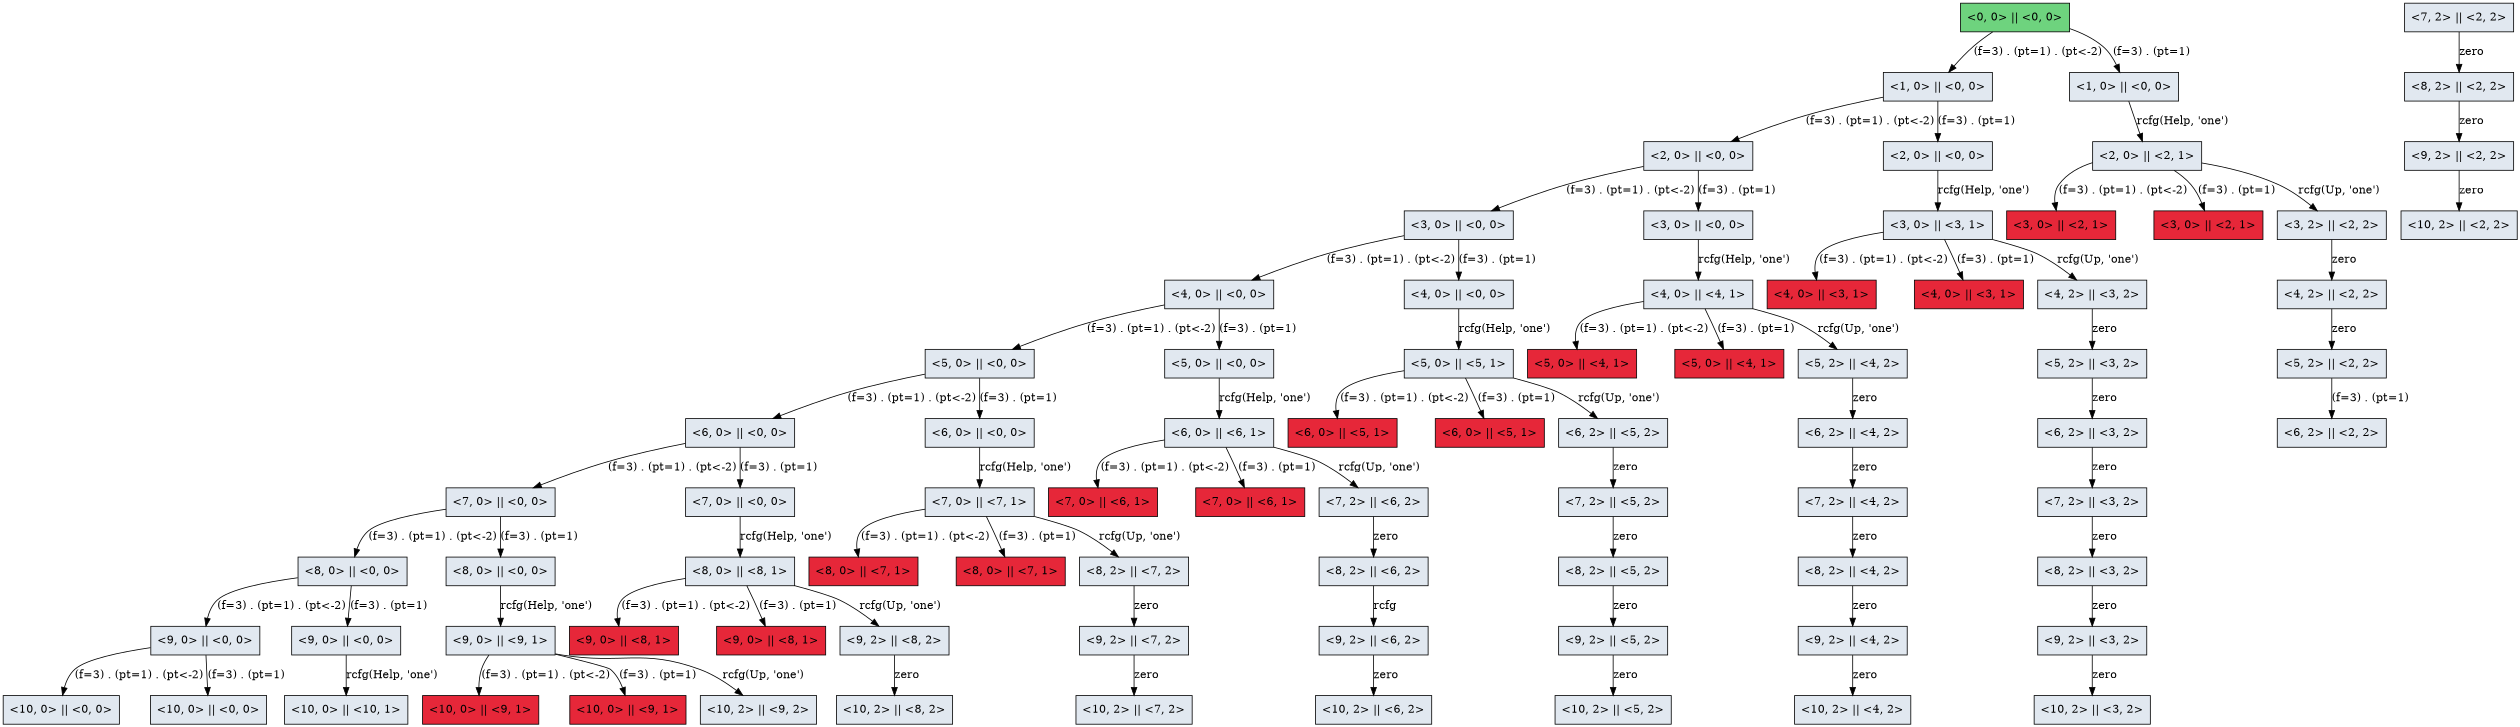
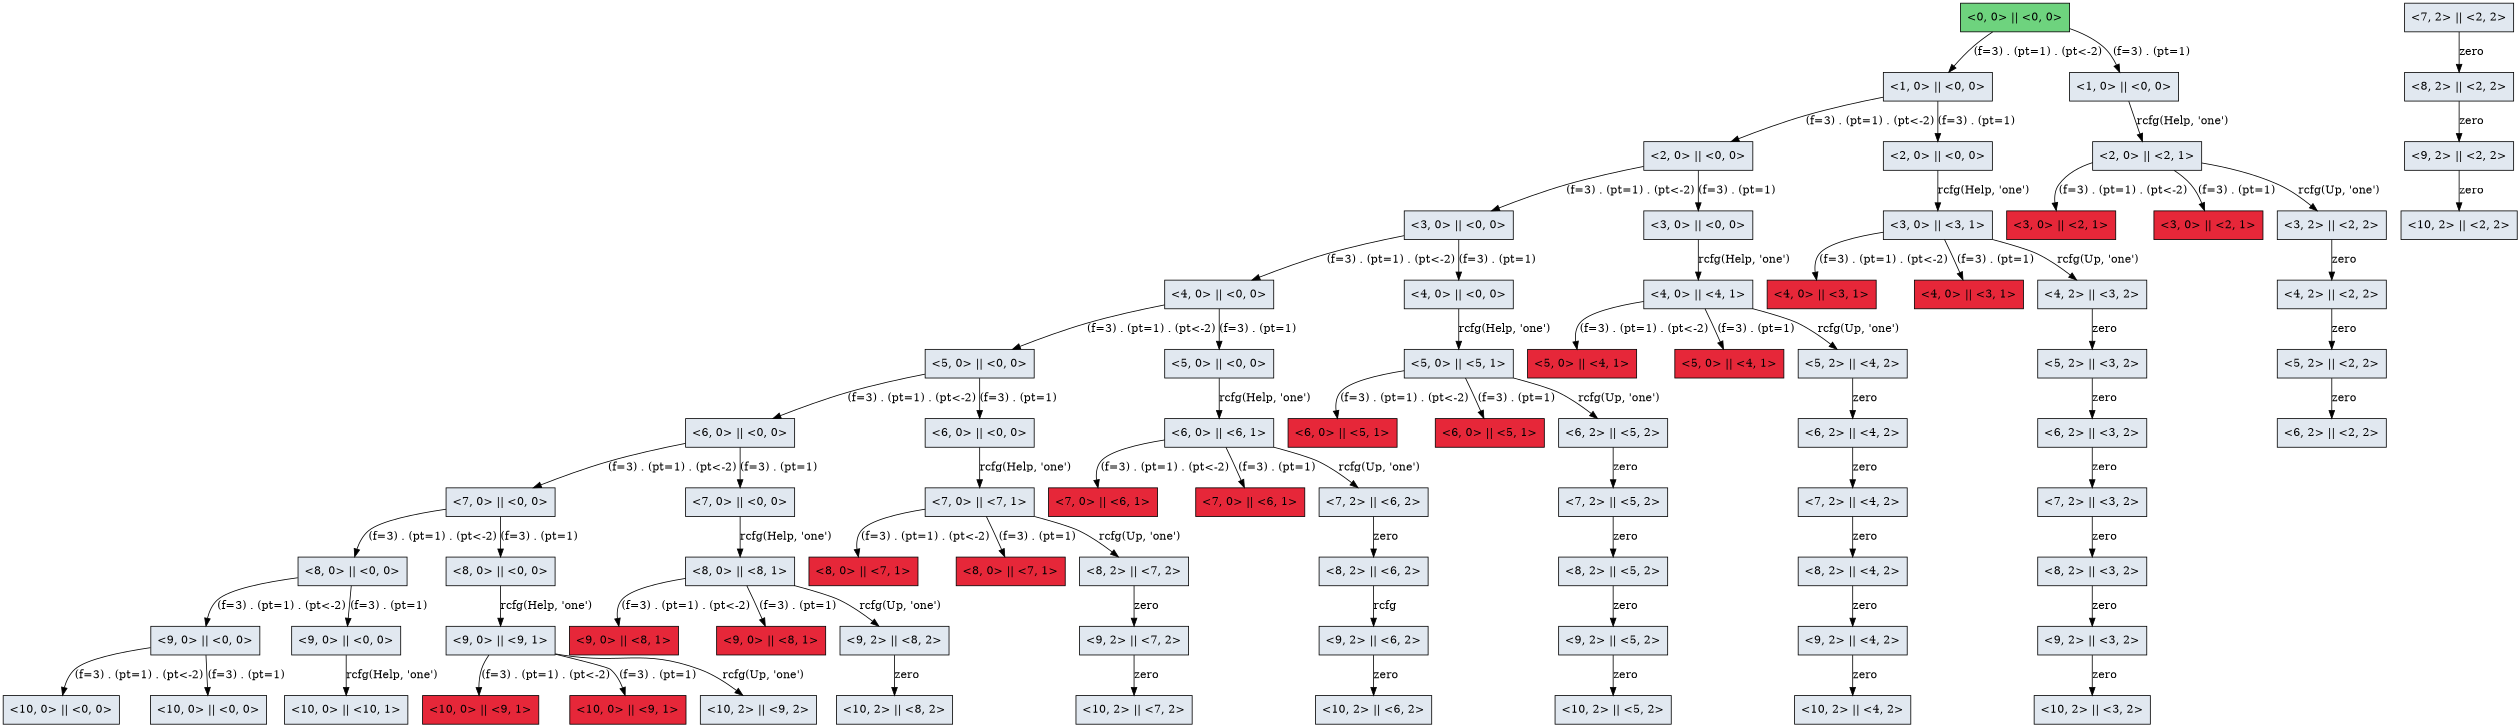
  digraph {
    node [fillcolor="#e1e8f0" shape=rectangle style=filled]
    n1 [fillcolor="#6ed37e" label="<0, 0> || <0, 0>"]
    n2 [label="<1, 0> || <0, 0>"]
    n3 [label="<1, 0> || <0, 0>"]
    n4 [label="<2, 0> || <0, 0>"]
    n5 [label="<2, 0> || <0, 0>"]
    n6 [label="<2, 0> || <2, 1>"]
    n7 [label="<3, 0> || <0, 0>"]
    n8 [label="<3, 0> || <0, 0>"]
    n9 [label="<3, 0> || <3, 1>"]
    n10 [label="<4, 0> || <0, 0>"]
    n11 [label="<4, 0> || <0, 0>"]
    n12 [label="<4, 0> || <4, 1>"]
    n13 [label="<5, 0> || <0, 0>"]
    n14 [label="<5, 0> || <0, 0>"]
    n15 [label="<5, 0> || <5, 1>"]
    n16 [label="<6, 0> || <0, 0>"]
    n17 [label="<6, 0> || <0, 0>"]
    n18 [label="<6, 0> || <6, 1>"]
    n19 [label="<7, 0> || <0, 0>"]
    n20 [label="<7, 0> || <0, 0>"]
    n21 [label="<7, 0> || <7, 1>"]
    n22 [label="<8, 0> || <0, 0>"]
    n23 [label="<8, 0> || <0, 0>"]
    n24 [label="<8, 0> || <8, 1>"]
    n25 [label="<9, 0> || <0, 0>"]
    n26 [label="<9, 0> || <0, 0>"]
    n27 [label="<9, 0> || <9, 1>"]
    n28 [label="<10, 0> || <0, 0>"]
    n29 [label="<10, 0> || <0, 0>"]
    n30 [label="<10, 0> || <10, 1>"]
    n31 [fillcolor="#e62739" label="<10, 0> || <9, 1>"]
    n32 [fillcolor="#e62739" label="<10, 0> || <9, 1>"]
    n33 [label="<10, 2> || <9, 2>"]
    n34 [fillcolor="#e62739" label="<9, 0> || <8, 1>"]
    n35 [fillcolor="#e62739" label="<9, 0> || <8, 1>"]
    n36 [label="<9, 2> || <8, 2>"]
    n37 [label="<10, 2> || <8, 2>"]
    n38 [fillcolor="#e62739" label="<8, 0> || <7, 1>"]
    n39 [fillcolor="#e62739" label="<8, 0> || <7, 1>"]
    n40 [label="<8, 2> || <7, 2>"]
    n41 [label="<9, 2> || <7, 2>"]
    n42 [label="<10, 2> || <7, 2>"]
    n43 [fillcolor="#e62739" label="<7, 0> || <6, 1>"]
    n44 [fillcolor="#e62739" label="<7, 0> || <6, 1>"]
    n45 [label="<7, 2> || <6, 2>"]
    n46 [label="<8, 2> || <6, 2>"]
    n47 [label="<9, 2> || <6, 2>"]
    n48 [label="<10, 2> || <6, 2>"]
    n49 [fillcolor="#e62739" label="<6, 0> || <5, 1>"]
    n50 [fillcolor="#e62739" label="<6, 0> || <5, 1>"]
    n51 [label="<6, 2> || <5, 2>"]
    n52 [label="<7, 2> || <5, 2>"]
    n53 [label="<8, 2> || <5, 2>"]
    n54 [label="<9, 2> || <5, 2>"]
    n55 [label="<10, 2> || <5, 2>"]
    n56 [fillcolor="#e62739" label="<5, 0> || <4, 1>"]
    n57 [fillcolor="#e62739" label="<5, 0> || <4, 1>"]
    n58 [label="<5, 2> || <4, 2>"]
    n59 [label="<6, 2> || <4, 2>"]
    n60 [label="<7, 2> || <4, 2>"]
    n61 [label="<8, 2> || <4, 2>"]
    n62 [label="<9, 2> || <4, 2>"]
    n63 [label="<10, 2> || <4, 2>"]
    n64 [fillcolor="#e62739" label="<4, 0> || <3, 1>"]
    n65 [fillcolor="#e62739" label="<4, 0> || <3, 1>"]
    n66 [label="<4, 2> || <3, 2>"]
    n67 [label="<5, 2> || <3, 2>"]
    n68 [label="<6, 2> || <3, 2>"]
    n69 [label="<7, 2> || <3, 2>"]
    n70 [label="<8, 2> || <3, 2>"]
    n71 [label="<9, 2> || <3, 2>"]
    n72 [label="<10, 2> || <3, 2>"]
    n73 [fillcolor="#e62739" label="<3, 0> || <2, 1>"]
    n74 [fillcolor="#e62739" label="<3, 0> || <2, 1>"]
    n75 [label="<3, 2> || <2, 2>"]
    n76 [label="<4, 2> || <2, 2>"]
    n77 [label="<5, 2> || <2, 2>"]
    n78 [label="<6, 2> || <2, 2>"]
    n79 [label="<7, 2> || <2, 2>"]
    n80 [label="<8, 2> || <2, 2>"]
    n81 [label="<9, 2> || <2, 2>"]
    n82 [label="<10, 2> || <2, 2>"]
    n1 -> n2 [label="(f=3) . (pt=1) . (pt<-2)"]
    n1 -> n3 [label="(f=3) . (pt=1)"]
    n2 -> n4 [label="(f=3) . (pt=1) . (pt<-2)"]
    n2 -> n5 [label="(f=3) . (pt=1)"]
    n3 -> n6 [label="rcfg(Help, 'one')"]
    n4 -> n7 [label="(f=3) . (pt=1) . (pt<-2)"]
    n4 -> n8 [label="(f=3) . (pt=1)"]
    n5 -> n9 [label="rcfg(Help, 'one')"]
    n6 -> n73 [label="(f=3) . (pt=1) . (pt<-2)"]
    n6 -> n74 [label="(f=3) . (pt=1)"]
    n6 -> n75 [label="rcfg(Up, 'one')"]
    n7 -> n10 [label="(f=3) . (pt=1) . (pt<-2)"]
    n7 -> n11 [label="(f=3) . (pt=1)"]
    n8 -> n12 [label="rcfg(Help, 'one')"]
    n9 -> n64 [label="(f=3) . (pt=1) . (pt<-2)"]
    n9 -> n65 [label="(f=3) . (pt=1)"]
    n9 -> n66 [label="rcfg(Up, 'one')"]
    n10 -> n13 [label="(f=3) . (pt=1) . (pt<-2)"]
    n10 -> n14 [label="(f=3) . (pt=1)"]
    n11 -> n15 [label="rcfg(Help, 'one')"]
    n12 -> n56 [label="(f=3) . (pt=1) . (pt<-2)"]
    n12 -> n57 [label="(f=3) . (pt=1)"]
    n12 -> n58 [label="rcfg(Up, 'one')"]
    n13 -> n16 [label="(f=3) . (pt=1) . (pt<-2)"]
    n13 -> n17 [label="(f=3) . (pt=1)"]
    n14 -> n18 [label="rcfg(Help, 'one')"]
    n15 -> n49 [label="(f=3) . (pt=1) . (pt<-2)"]
    n15 -> n50 [label="(f=3) . (pt=1)"]
    n15 -> n51 [label="rcfg(Up, 'one')"]
    n16 -> n19 [label="(f=3) . (pt=1) . (pt<-2)"]
    n16 -> n20 [label="(f=3) . (pt=1)"]
    n17 -> n21 [label="rcfg(Help, 'one')"]
    n18 -> n43 [label="(f=3) . (pt=1) . (pt<-2)"]
    n18 -> n44 [label="(f=3) . (pt=1)"]
    n18 -> n45 [label="rcfg(Up, 'one')"]
    n19 -> n22 [label="(f=3) . (pt=1) . (pt<-2)"]
    n19 -> n23 [label="(f=3) . (pt=1)"]
    n20 -> n24 [label="rcfg(Help, 'one')"]
    n21 -> n38 [label="(f=3) . (pt=1) . (pt<-2)"]
    n21 -> n39 [label="(f=3) . (pt=1)"]
    n21 -> n40 [label="rcfg(Up, 'one')"]
    n22 -> n25 [label="(f=3) . (pt=1) . (pt<-2)"]
    n22 -> n26 [label="(f=3) . (pt=1)"]
    n23 -> n27 [label="rcfg(Help, 'one')"]
    n24 -> n34 [label="(f=3) . (pt=1) . (pt<-2)"]
    n24 -> n35 [label="(f=3) . (pt=1)"]
    n24 -> n36 [label="rcfg(Up, 'one')"]
    n25 -> n28 [label="(f=3) . (pt=1) . (pt<-2)"]
    n25 -> n29 [label="(f=3) . (pt=1)"]
    n26 -> n30 [label="rcfg(Help, 'one')"]
    n27 -> n31 [label="(f=3) . (pt=1) . (pt<-2)"]
    n27 -> n32 [label="(f=3) . (pt=1)"]
    n27 -> n33 [label="rcfg(Up, 'one')"]
    n36 -> n37 [label=zero]
    n40 -> n41 [label=zero]
    n41 -> n42 [label=zero]
    n45 -> n46 [label=zero]
    n46 -> n47 [label=rcfg]
    n47 -> n48 [label=zero]
    n51 -> n52 [label=zero]
    n52 -> n53 [label=zero]
    n53 -> n54 [label=zero]
    n54 -> n55 [label=zero]
    n58 -> n59 [label=zero]
    n59 -> n60 [label=zero]
    n60 -> n61 [label=zero]
    n61 -> n62 [label=zero]
    n62 -> n63 [label=zero]
    n66 -> n67 [label=zero]
    n67 -> n68 [label=zero]
    n68 -> n69 [label=zero]
    n69 -> n70 [label=zero]
    n70 -> n71 [label=zero]
    n71 -> n72 [label=zero]
    n75 -> n76 [label=zero]
    n76 -> n77 [label=zero]
-   n77 -> n78 [label="(f=3) . (pt=1)"]
+   n77 -> n78 [label=zero]
    n79 -> n80 [label=zero]
    n80 -> n81 [label=zero]
    n81 -> n82 [label=zero]
  }
